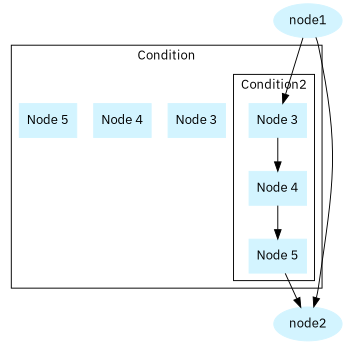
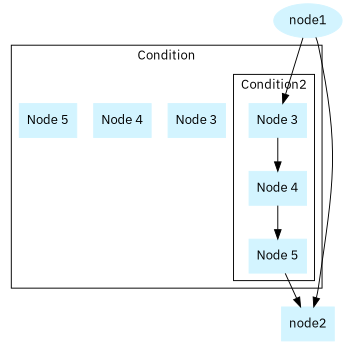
  digraph {
    fontname="IBM Plex Sans"
    node [color="#d3f4ff" shape=box style=filled fontname="IBM Plex Sans"]
    edge [fontname="IBM Plex Sans"]
    n1 [label="Node 3"]
    n2 [label="Node 4"]
    n3 [label="Node 5"]
    n4 [label="Node 3"]
    n5 [label="Node 4"]
    n6 [label="Node 5"]
-   node2 [shape=""]
+   node2
    node1 [shape=""]
    subgraph cluster_1 {
      label=Condition
      n4
      n5
      n6
      subgraph cluster_2 {
        label=Condition2
        n1
        n2
        n3
      }
    }
    n1 -> n2
    n2 -> n3
    n3 -> node2
    node1 -> n1
    node1 -> node2
  }
